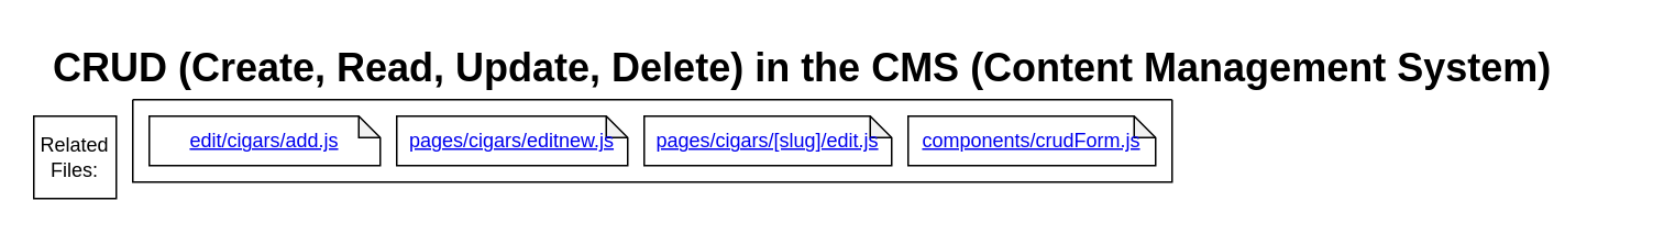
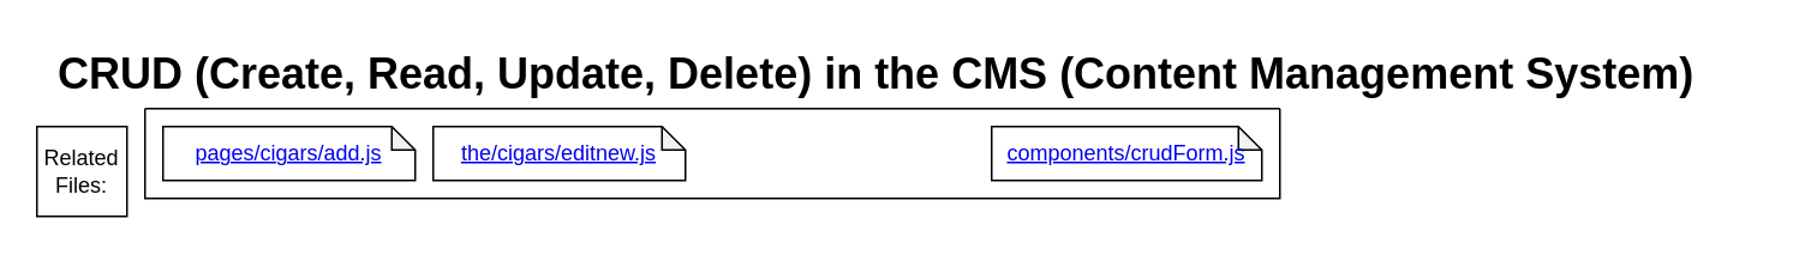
  <mxCell id="0" />
  <mxCell id="1" parent="0" />
  <mxCell id="2" value="&lt;h1 style=&quot;margin-top: 0px;&quot;&gt;CRUD (Create, Read, Update, Delete) in the CMS (Content Management System)&lt;/h1&gt;" style="text;html=1;whiteSpace=wrap;overflow=hidden;rounded=0;" vertex="1" parent="1"><mxGeometry x="30" y="20" width="950" height="40" as="geometry" /></mxCell>
  <mxCell id="3" value="Related Files:" style="whiteSpace=wrap;html=1;aspect=fixed;" vertex="1" parent="1"><mxGeometry x="20" y="70" width="50" height="50" as="geometry" /></mxCell>
  <mxCell id="4" value="" style="swimlane;startSize=0;" vertex="1" parent="1"><mxGeometry x="80" y="60" width="630" height="50" as="geometry"><mxRectangle x="60" y="50" width="50" height="40" as="alternateBounds" /></mxGeometry></mxCell>
- <mxCell id="5" value="&lt;a href=&quot;https://github.com/macglencoe/EmporiumWebsite/blob/cms/pages/cigars/add.js&quot;&gt;edit/cigars/add.js&lt;/a&gt;" style="shape=note;whiteSpace=wrap;html=1;backgroundOutline=1;darkOpacity=0.05;size=13;" vertex="1" parent="4"><mxGeometry x="10" y="10" width="140" height="30" as="geometry" /></mxCell>
- <mxCell id="6" value="&lt;a href=&quot;https://github.com/macglencoe/EmporiumWebsite/blob/cms/pages/cigars/editnew.js&quot;&gt;pages/cigars/editnew.js&lt;/a&gt;" style="shape=note;whiteSpace=wrap;html=1;backgroundOutline=1;darkOpacity=0.05;size=13;" vertex="1" parent="4"><mxGeometry x="160" y="10" width="140" height="30" as="geometry" /></mxCell>
- <mxCell id="7" value="&lt;a href=&quot;https://github.com/macglencoe/EmporiumWebsite/blob/cms/pages/cigars/%5Bslug%5D/edit.js&quot;&gt;pages/cigars/[slug]/edit.js&lt;/a&gt;" style="shape=note;whiteSpace=wrap;html=1;backgroundOutline=1;darkOpacity=0.05;size=13;" vertex="1" parent="4"><mxGeometry x="310" y="10" width="150" height="30" as="geometry" /></mxCell>
+ <mxCell id="5" value="&lt;a href=&quot;https://github.com/macglencoe/EmporiumWebsite/blob/cms/pages/cigars/add.js&quot;&gt;pages/cigars/add.js&lt;/a&gt;" style="shape=note;whiteSpace=wrap;html=1;backgroundOutline=1;darkOpacity=0.05;size=13;" vertex="1" parent="4"><mxGeometry x="10" y="10" width="140" height="30" as="geometry" /></mxCell>
+ <mxCell id="6" value="&lt;a href=&quot;https://github.com/macglencoe/EmporiumWebsite/blob/cms/pages/cigars/editnew.js&quot;&gt;the/cigars/editnew.js&lt;/a&gt;" style="shape=note;whiteSpace=wrap;html=1;backgroundOutline=1;darkOpacity=0.05;size=13;" vertex="1" parent="4"><mxGeometry x="160" y="10" width="140" height="30" as="geometry" /></mxCell>
  <mxCell id="8" value="&lt;a href=&quot;https://github.com/macglencoe/EmporiumWebsite/blob/cms/components/crudForm.js&quot;&gt;components/crudForm.js&lt;/a&gt;" style="shape=note;whiteSpace=wrap;html=1;backgroundOutline=1;darkOpacity=0.05;size=13;" vertex="1" parent="4"><mxGeometry x="470" y="10" width="150" height="30" as="geometry" /></mxCell>
